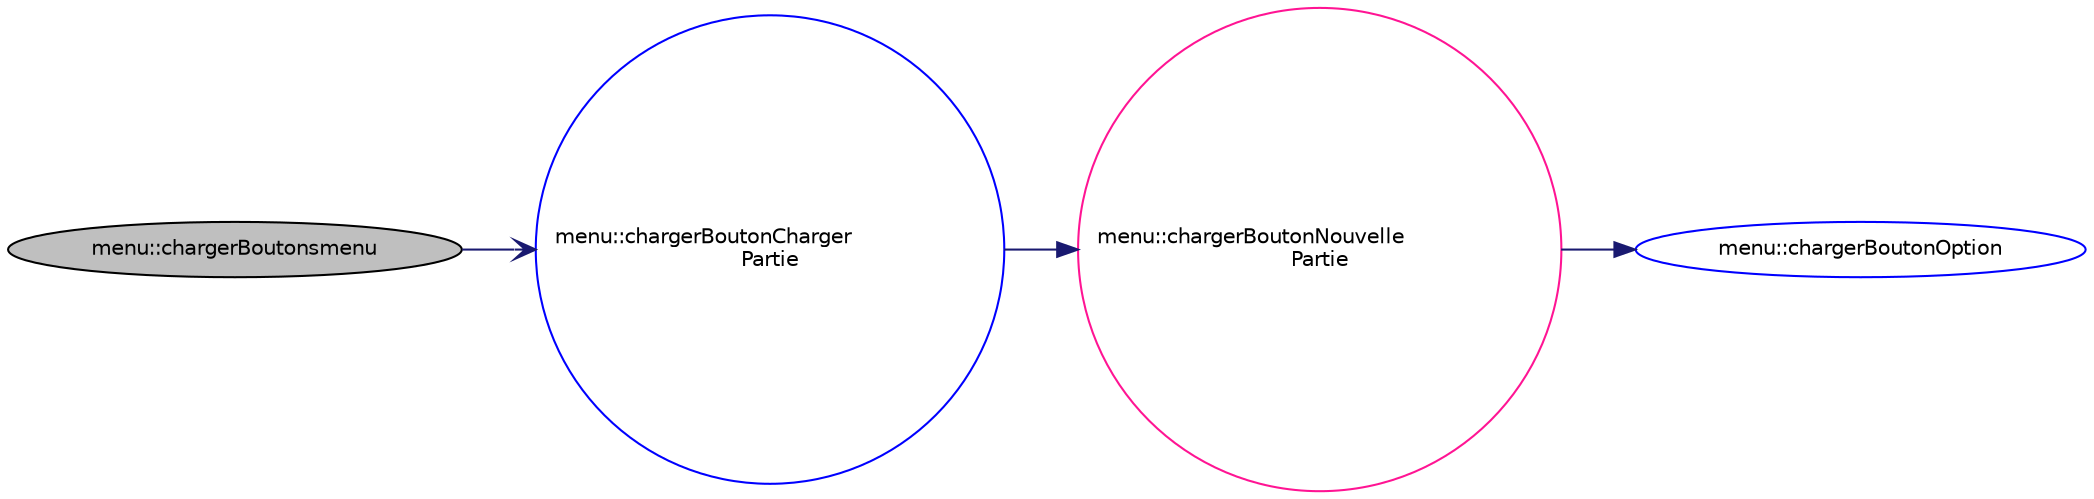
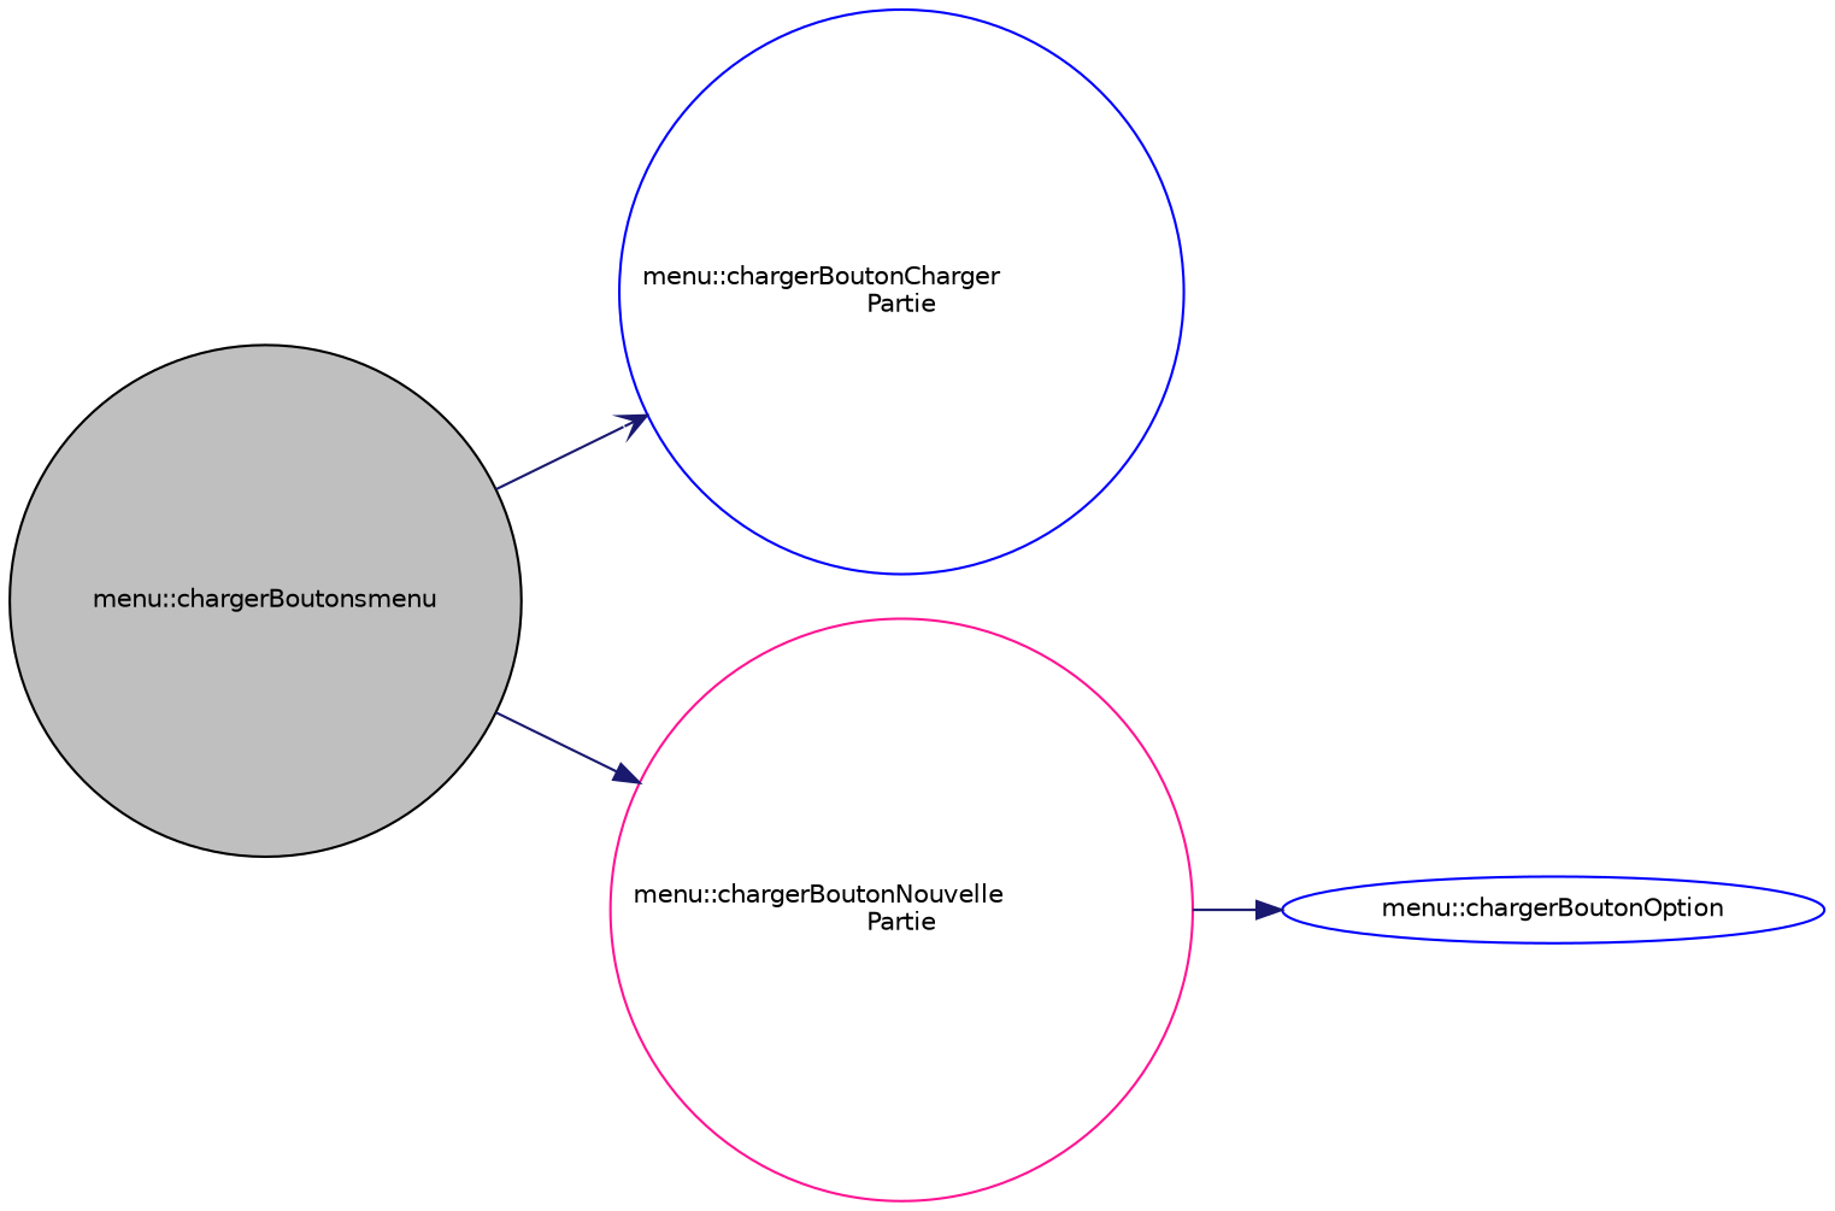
  digraph {
    rankdir=LR
    node [color=blue fillcolor=white fontname=Helvetica fontsize=10 shape=ellipse style=filled]
    edge [arrowhead=normal color=midnightblue fontname=Helvetica fontsize=10 labelfontname=Helvetica labelfontsize=10 style=solid]
-   n1 [color=black fillcolor=grey75 fontcolor=black height=0.2 label="menu::chargerBoutonsmenu" width=0.4]
+   n1 [color=black fillcolor=grey75 fontcolor=black height=0.2 label="menu::chargerBoutonsmenu" shape=circle width=0.4]
    n2 [height=0.2 label="menu::chargerBoutonCharger\lPartie" shape=circle width=0.4]
    n3 [color=deeppink height=0.2 label="menu::chargerBoutonNouvelle\lPartie" shape=circle width=0.4]
    n4 [height=0.2 label="menu::chargerBoutonOption" width=0.4]
    n1 -> n2 [arrowhead=vee]
-   n2 -> n3
+   n1 -> n3
    n3 -> n4
  }
